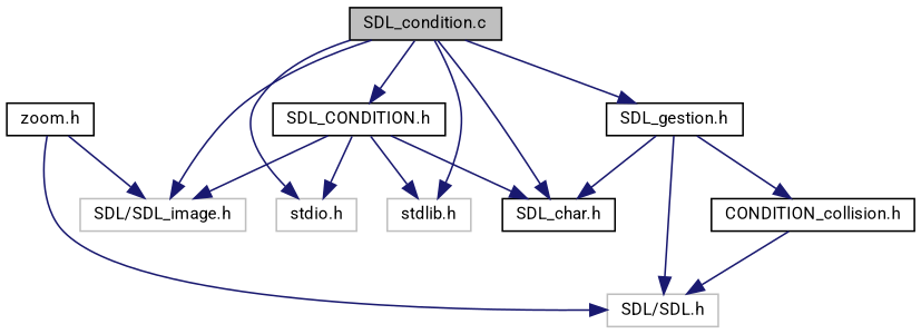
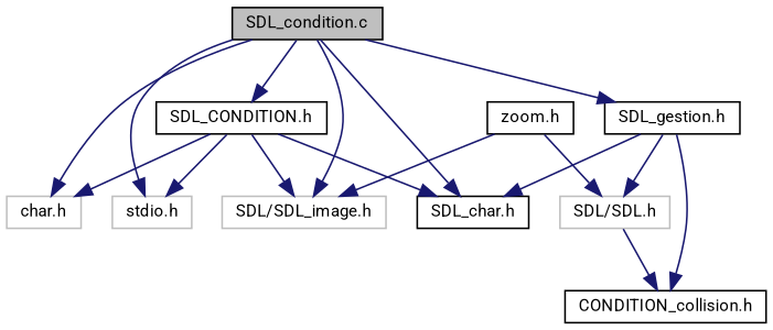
  digraph {
    node [color=black fillcolor=white fontname=Roboto fontsize=10 shape=record style=filled]
    edge [color=midnightblue fontname=Roboto fontsize=10 labelfontname=Roboto labelfontsize=10 style=solid]
    n1 [fillcolor=grey75 fontcolor=black height=0.2 label="SDL_condition.c" width=0.4]
-   n2 [color=grey75 height=0.2 label="stdlib.h" width=0.4]
+   n2 [color=grey75 height=0.2 label="char.h" width=0.4]
    n3 [color=grey75 height=0.2 label="stdio.h" width=0.4]
    n4 [color=grey75 height=0.2 label="SDL/SDL_image.h" width=0.4]
    n5 [height=0.2 label="SDL_gestion.h" width=0.4]
    n6 [height=0.2 label="SDL_char.h" width=0.4]
    n7 [height=0.2 label="SDL_CONDITION.h" width=0.4]
    n8 [color=grey75 height=0.2 label="SDL/SDL.h" width=0.4]
    n9 [height=0.2 label="CONDITION_collision.h" width=0.4]
    n10 [height=0.2 label="zoom.h" width=0.4]
    n1 -> n2
    n1 -> n3
    n1 -> n4
    n1 -> n5
    n1 -> n6
    n1 -> n7
    n5 -> n6
    n5 -> n8
    n5 -> n9
    n7 -> n2
    n7 -> n3
    n7 -> n4
    n7 -> n6
-   n9 -> n8
+   n8 -> n9
    n10 -> n4
    n10 -> n8
  }
